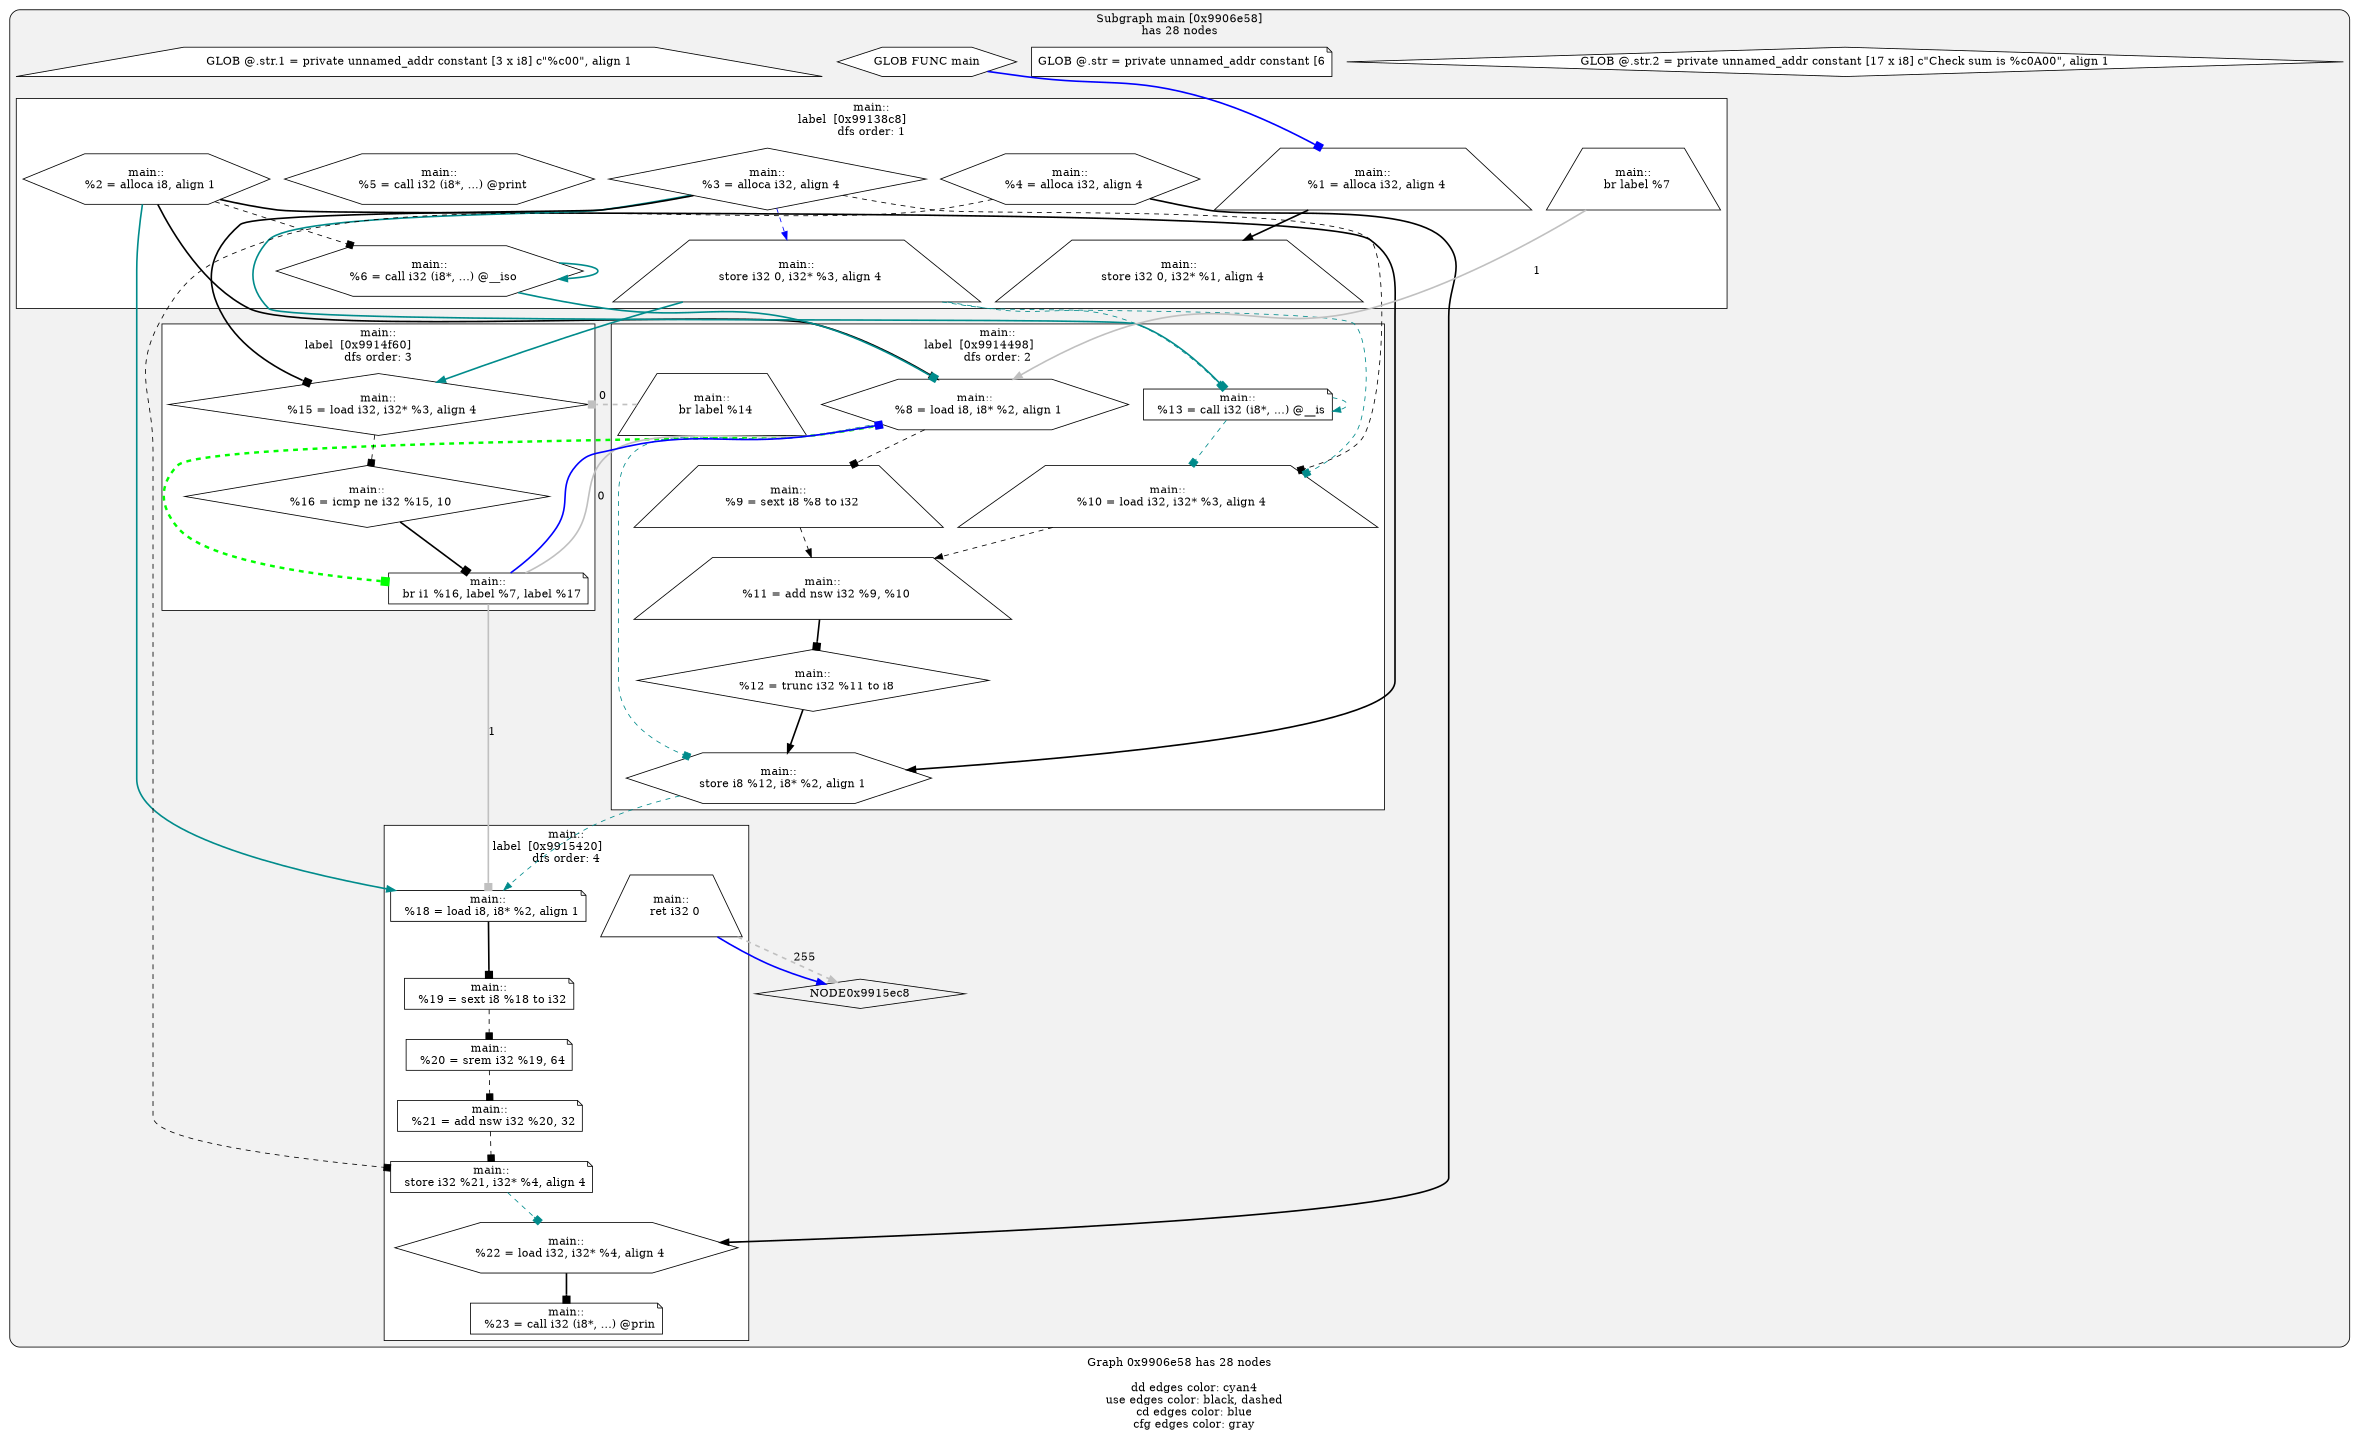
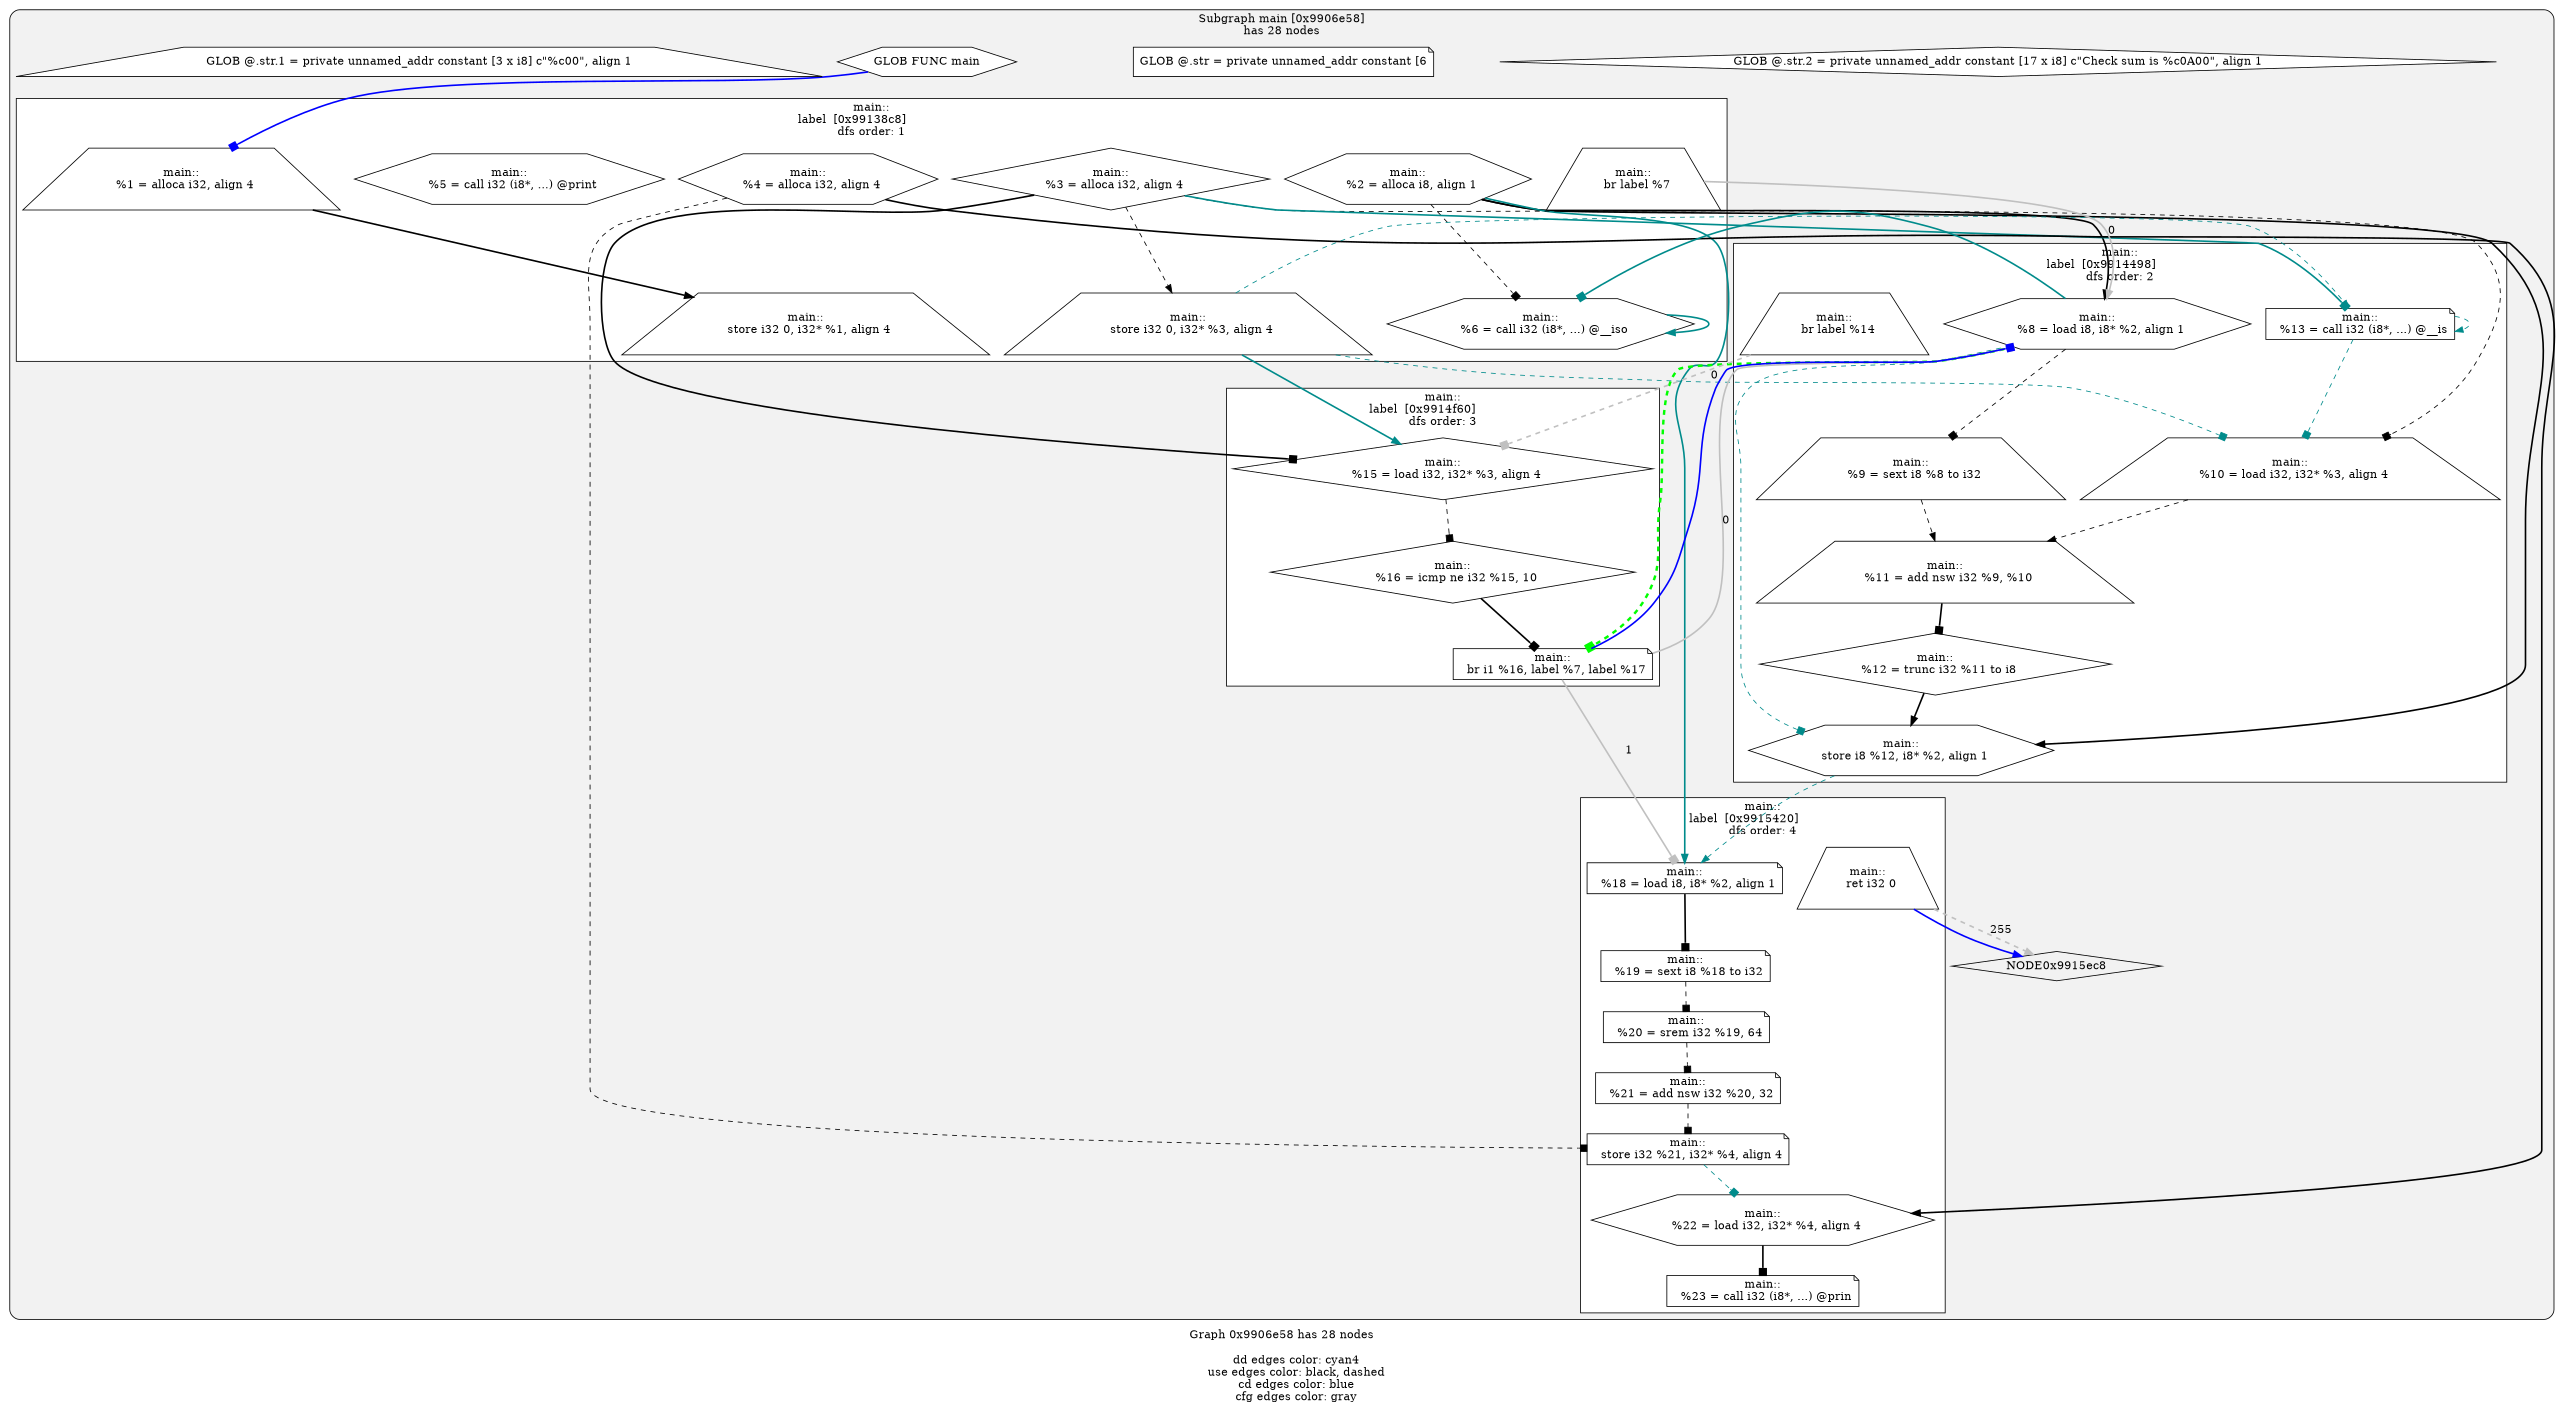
  digraph {
    compound=true
    label="Graph 0x9906e58 has 28 nodes\n\n	dd edges color: cyan4\n	use edges color: black, dashed\n	cd edges color: blue\n	cfg edges color: gray"
    node [fillcolor=white shape=trapezium style=filled]
    edge [arrowhead=box color=black rank=max style=bold]
    n1 [label="main::\n  %1 = alloca i32, align 4"]
    n2 [label="main::\n  %2 = alloca i8, align 1" shape=hexagon]
    n3 [label="main::\n  %3 = alloca i32, align 4" shape=diamond]
    n4 [label="main::\n  %4 = alloca i32, align 4" shape=hexagon]
    n5 [label="main::\n  store i32 0, i32* %1, align 4"]
    n6 [label="main::\n  %5 = call i32 (i8*, ...) @print" shape=hexagon]
    n7 [label="main::\n  %6 = call i32 (i8*, ...) @__iso" shape=hexagon]
    n8 [label="main::\n  store i32 0, i32* %3, align 4"]
    n9 [label="main::\n  br label %7"]
    n10 [label="main::\n  %8 = load i8, i8* %2, align 1" shape=hexagon]
    n11 [label="main::\n  %9 = sext i8 %8 to i32"]
    n12 [label="main::\n  %10 = load i32, i32* %3, align 4"]
    n13 [label="main::\n  %11 = add nsw i32 %9, %10"]
    n14 [label="main::\n  %12 = trunc i32 %11 to i8" shape=diamond]
    n15 [label="main::\n  store i8 %12, i8* %2, align 1" shape=hexagon]
    n16 [label="main::\n  %13 = call i32 (i8*, ...) @__is" shape=note]
    n17 [label="main::\n  br label %14"]
    n18 [label="main::\n  %15 = load i32, i32* %3, align 4" shape=diamond]
    n19 [label="main::\n  %16 = icmp ne i32 %15, 10" shape=diamond]
    n20 [label="main::\n  br i1 %16, label %7, label %17" shape=note]
    n21 [label="main::\n  %18 = load i8, i8* %2, align 1" shape=note]
    n22 [label="main::\n  %19 = sext i8 %18 to i32" shape=note]
    n23 [label="main::\n  %20 = srem i32 %19, 64" shape=note]
    n24 [label="main::\n  %21 = add nsw i32 %20, 32" shape=note]
    n25 [label="main::\n  store i32 %21, i32* %4, align 4" shape=note]
    n26 [label="main::\n  %22 = load i32, i32* %4, align 4" shape=hexagon]
    n27 [label="main::\n  %23 = call i32 (i8*, ...) @prin" shape=note]
    n28 [label="main::\n  ret i32 0"]
    NODE0x9915ec8 [shape=diamond fillcolor="" style=""]
    n30 [label="GLOB @.str.2 = private unnamed_addr constant [17 x i8] c\"Check sum is %c\0A\00\", align 1" shape=diamond]
    n31 [label="GLOB @.str = private unnamed_addr constant [6" shape=note]
    n32 [label="GLOB FUNC main" shape=hexagon]
    n33 [label="GLOB @.str.1 = private unnamed_addr constant [3 x i8] c\"%c\00\", align 1"]
    subgraph cluster_1 {
      fillcolor=gray95
      label="Subgraph main [0x9906e58]\nhas 28 nodes\n"
      style="filled, rounded"
      NODE0x9915ec8
      n30
      n31
      n32
      n33
      subgraph cluster_2 {
        fillcolor=white
        label="main::\nlabel  [0x99138c8]		\ndfs order: 1"
        style=filled
        n1
        n2
        n3
        n4
        n5
        n6
        n7
        n8
        n9
      }
      subgraph cluster_3 {
        fillcolor=white
        label="main::\nlabel  [0x9914498]		\ndfs order: 2"
        style=filled
        n10
        n11
        n12
        n13
        n14
        n15
        n16
        n17
      }
      subgraph cluster_4 {
        fillcolor=white
        label="main::\nlabel  [0x9914f60]		\ndfs order: 3"
        style=filled
        n18
        n19
        n20
      }
      subgraph cluster_5 {
        fillcolor=white
        label="main::\nlabel  [0x9915420]		\ndfs order: 4"
        style=filled
        n21
        n22
        n23
        n24
        n25
        n26
        n27
        n28
      }
    }
    n1 -> n5 [arrowhead=normal]
    n2 -> n7 [style=dashed]
    n2 -> n10 [arrowhead=normal]
    n2 -> n15 [arrowhead=normal]
    n2 -> n21 [arrowhead=normal color=cyan4]
-   n3 -> n8 [arrowhead=normal color=blue style=dashed]
+   n3 -> n8 [arrowhead=normal style=dashed]
    n3 -> n12 [style=dashed]
    n3 -> n16 [color=cyan4]
    n3 -> n18
    n4 -> n25 [style=dashed]
    n4 -> n26 [arrowhead=normal]
    n7 -> n7 [arrowhead=normal color=cyan4]
-   n7 -> n10 [color=cyan4]
+   n10 -> n7 [color=cyan4]
    n8 -> n12 [color=cyan4 style=dashed]
    n8 -> n16 [arrowhead=normal color=cyan4 style=dashed]
    n8 -> n18 [arrowhead=normal color=cyan4]
-   n9 -> n10 [arrowhead=normal color=gray label=1 penwidth=2 rank=""]
+   n9 -> n10 [arrowhead=normal color=gray label=0 penwidth=2 rank=""]
    n10 -> n11 [style=dashed]
    n10 -> n15 [color=cyan4 style=dashed]
    n10 -> n20 [color=green constraint=false penwidth=3 style=dashed rank=""]
    n11 -> n13 [arrowhead=normal style=dashed]
    n12 -> n13 [arrowhead=normal style=dashed]
    n13 -> n14
    n14 -> n15 [arrowhead=normal]
    n15 -> n21 [arrowhead=normal color=cyan4 style=dashed]
    n16 -> n12 [color=cyan4 style=dashed]
    n16 -> n16 [arrowhead=normal color=cyan4 style=dashed]
    n17 -> n18 [color=gray label=0 penwidth=2 style=dashed rank=""]
    n18 -> n19 [style=dashed]
    n19 -> n20
    n20 -> n10 [color=gray label=0 penwidth=2 rank=""]
    n20 -> n10 [color=blue penwidth=2 rank=""]
    n20 -> n21 [color=gray label=1 penwidth=2 rank=""]
    n21 -> n22
    n22 -> n23 [style=dashed]
    n23 -> n24 [style=dashed]
    n24 -> n25 [style=dashed]
    n25 -> n26 [color=cyan4 style=dashed]
    n26 -> n27
    n28 -> NODE0x9915ec8 [arrowhead=normal color=gray label=255 penwidth=2 style=dashed rank=""]
    n28 -> NODE0x9915ec8 [arrowhead=normal color=blue rank=""]
    n32 -> n1 [color=blue rank=""]
  }
